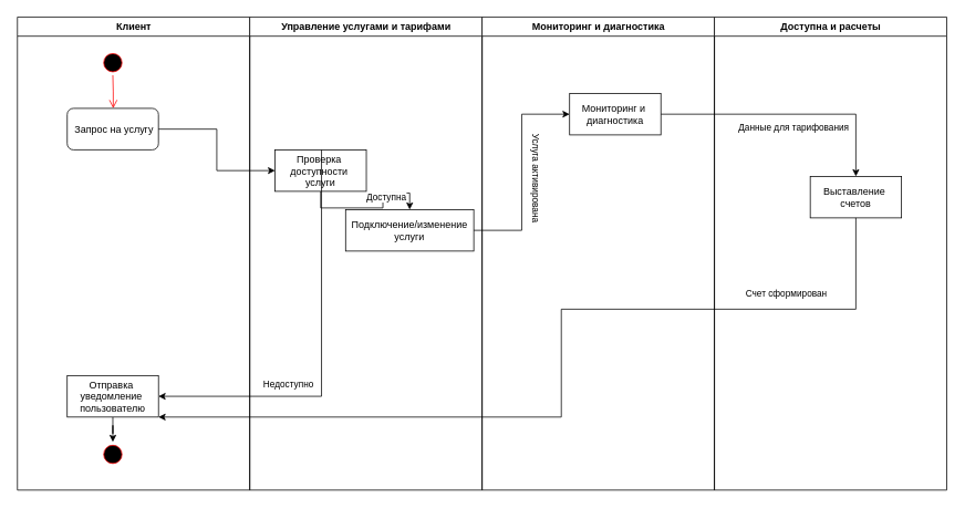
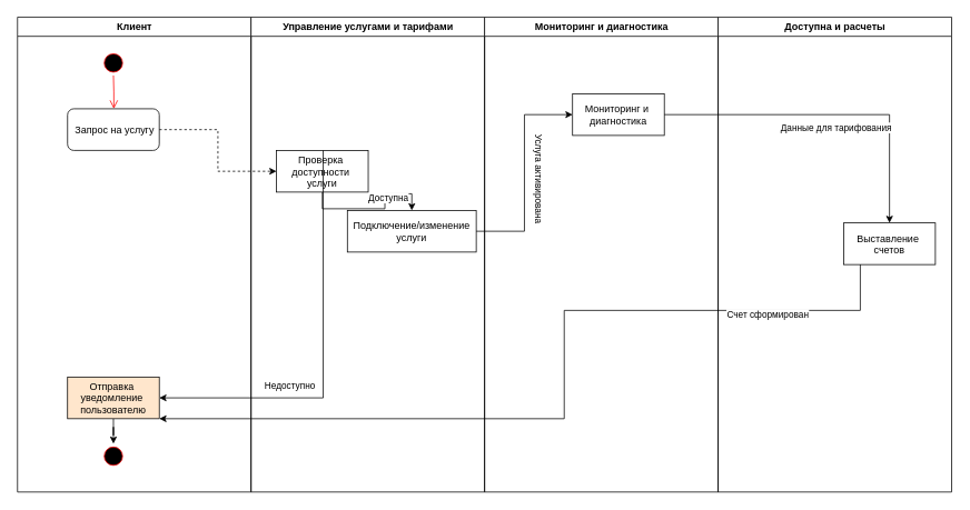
  <mxCell id="0" />
  <mxCell id="1" parent="0" />
  <mxCell id="2" value="Клиент" style="swimlane;whiteSpace=wrap" parent="1" vertex="1"><mxGeometry x="20.5" y="20" width="280" height="570" as="geometry" /></mxCell>
  <mxCell id="3" value="" style="ellipse;shape=startState;fillColor=#000000;strokeColor=#ff0000;" parent="2" vertex="1"><mxGeometry x="100" y="40" width="30" height="30" as="geometry" /></mxCell>
  <mxCell id="4" value="" style="edgeStyle=elbowEdgeStyle;elbow=horizontal;verticalAlign=bottom;endArrow=open;endSize=8;strokeColor=light-dark(#FF0000,#FFFFFF);endFill=1;rounded=0" parent="2" source="3" target="5" edge="1"><mxGeometry x="100" y="40" as="geometry"><mxPoint x="115" y="110" as="targetPoint" /></mxGeometry></mxCell>
  <mxCell id="5" value=" Запрос на услугу" style="rounded=1;" parent="2" vertex="1"><mxGeometry x="60" y="110" width="110" height="50" as="geometry" /></mxCell>
  <mxCell id="6" value="" style="ellipse;shape=startState;fillColor=#000000;strokeColor=#ff0000;" parent="2" vertex="1"><mxGeometry x="100" y="512" width="30" height="30" as="geometry" /></mxCell>
  <mxCell id="7" style="edgeStyle=orthogonalEdgeStyle;rounded=0;orthogonalLoop=1;jettySize=auto;html=1;entryX=0.5;entryY=0;entryDx=0;entryDy=0;" parent="2" source="8" target="6" edge="1"><mxGeometry relative="1" as="geometry" /></mxCell>
- <mxCell id="8" value="Отправка &#10;уведомление &#10;пользователю" style="" parent="2" vertex="1"><mxGeometry x="60" y="432" width="110" height="50" as="geometry" /></mxCell>
+ <mxCell id="8" value="Отправка &#10;уведомление &#10;пользователю" style="fillColor=#ffe6cc;" parent="2" vertex="1"><mxGeometry x="60" y="432" width="110" height="50" as="geometry" /></mxCell>
  <mxCell id="9" value="Управление услугами и тарифами" style="swimlane;whiteSpace=wrap" parent="1" vertex="1"><mxGeometry x="300.5" y="20" width="280" height="570" as="geometry" /></mxCell>
  <mxCell id="10" style="edgeStyle=orthogonalEdgeStyle;rounded=0;orthogonalLoop=1;jettySize=auto;html=1;entryX=0.5;entryY=0;entryDx=0;entryDy=0;strokeColor=light-dark(#000000,#009900);" edge="1" parent="9" source="12" target="15"><mxGeometry relative="1" as="geometry" /></mxCell>
  <mxCell id="11" value="Доступна" style="edgeLabel;html=1;align=center;verticalAlign=middle;resizable=0;points=[];" vertex="1" connectable="0" parent="10"><mxGeometry x="0.079" y="1" relative="1" as="geometry"><mxPoint x="9" y="-13" as="offset" /></mxGeometry></mxCell>
  <mxCell id="12" value="Проверка &#10;доступности &#10;услуги" style="" parent="9" vertex="1"><mxGeometry x="30.5" y="160" width="110" height="50" as="geometry" /></mxCell>
  <mxCell id="13" style="edgeStyle=orthogonalEdgeStyle;rounded=0;orthogonalLoop=1;jettySize=auto;html=1;strokeColor=light-dark(#000000,#CC0000);entryX=1;entryY=0.5;entryDx=0;entryDy=0;" parent="9" target="8" edge="1"><mxGeometry relative="1" as="geometry"><mxPoint x="86.5" y="160" as="sourcePoint" /><mxPoint x="-124.5" y="507" as="targetPoint" /><Array as="points"><mxPoint x="86" y="160" /><mxPoint x="86" y="457" /></Array></mxGeometry></mxCell>
  <mxCell id="14" value="Недоступно" style="edgeLabel;html=1;align=center;verticalAlign=middle;resizable=0;points=[];" parent="13" vertex="1" connectable="0"><mxGeometry x="0.256" y="3" relative="1" as="geometry"><mxPoint x="-28" y="-18" as="offset" /></mxGeometry></mxCell>
  <mxCell id="15" value="Подключение/изменение&#10;услуги" style="" vertex="1" parent="9"><mxGeometry x="115.5" y="232" width="154.5" height="50" as="geometry" /></mxCell>
  <mxCell id="16" value="Мониторинг и диагностика" style="swimlane;whiteSpace=wrap" parent="1" vertex="1"><mxGeometry x="580.5" y="20" width="280" height="570" as="geometry" /></mxCell>
  <mxCell id="17" value="Мониторинг и &#10;диагностика" style="" vertex="1" parent="16"><mxGeometry x="105.5" y="92" width="110" height="50" as="geometry" /></mxCell>
- <mxCell id="18" style="edgeStyle=orthogonalEdgeStyle;rounded=0;orthogonalLoop=1;jettySize=auto;html=1;entryX=0;entryY=0.5;entryDx=0;entryDy=0;" parent="1" source="5" target="12" edge="1"><mxGeometry relative="1" as="geometry" /></mxCell>
+ <mxCell id="18" style="edgeStyle=orthogonalEdgeStyle;rounded=0;orthogonalLoop=1;jettySize=auto;html=1;entryX=0;entryY=0.5;entryDx=0;entryDy=0;dashed=1;" parent="1" source="5" target="12" edge="1"><mxGeometry relative="1" as="geometry" /></mxCell>
  <mxCell id="19" style="edgeStyle=orthogonalEdgeStyle;rounded=0;orthogonalLoop=1;jettySize=auto;html=1;entryX=0;entryY=0.5;entryDx=0;entryDy=0;" edge="1" parent="1" source="15" target="17"><mxGeometry relative="1" as="geometry" /></mxCell>
  <mxCell id="20" value="&amp;nbsp;Услуга активирована" style="edgeLabel;html=1;align=center;verticalAlign=middle;resizable=0;points=[];rotation=90;" vertex="1" connectable="0" parent="19"><mxGeometry x="-0.053" y="1" relative="1" as="geometry"><mxPoint x="19" y="-2" as="offset" /></mxGeometry></mxCell>
  <mxCell id="21" value="Доступна и расчеты" style="swimlane;whiteSpace=wrap" vertex="1" parent="1"><mxGeometry x="860.5" y="20" width="280" height="570" as="geometry" /></mxCell>
- <mxCell id="22" value="Выставление &#10;счетов" style="" vertex="1" parent="21"><mxGeometry x="115.5" y="192" width="110" height="50" as="geometry" /></mxCell>
+ <mxCell id="22" value="Выставление &#10;счетов" style="" vertex="1" parent="21"><mxGeometry x="150.5" y="247" width="110" height="50" as="geometry" /></mxCell>
  <mxCell id="23" style="edgeStyle=orthogonalEdgeStyle;rounded=0;orthogonalLoop=1;jettySize=auto;html=1;" edge="1" parent="1" source="17" target="22"><mxGeometry relative="1" as="geometry" /></mxCell>
  <mxCell id="24" value="Данные для тарифования" style="edgeLabel;html=1;align=center;verticalAlign=middle;resizable=0;points=[];" vertex="1" connectable="0" parent="23"><mxGeometry x="0.024" relative="1" as="geometry"><mxPoint y="15" as="offset" /></mxGeometry></mxCell>
  <mxCell id="25" style="edgeStyle=orthogonalEdgeStyle;rounded=0;orthogonalLoop=1;jettySize=auto;html=1;entryX=1;entryY=1;entryDx=0;entryDy=0;" edge="1" parent="1" source="22" target="8"><mxGeometry relative="1" as="geometry"><Array as="points"><mxPoint x="1031" y="372" /><mxPoint x="676" y="372" /><mxPoint x="676" y="502" /></Array></mxGeometry></mxCell>
  <mxCell id="26" value="Счет сформирован" style="edgeLabel;html=1;align=center;verticalAlign=middle;resizable=0;points=[];" vertex="1" connectable="0" parent="25"><mxGeometry x="-0.841" relative="1" as="geometry"><mxPoint x="-85" y="4" as="offset" /></mxGeometry></mxCell>
